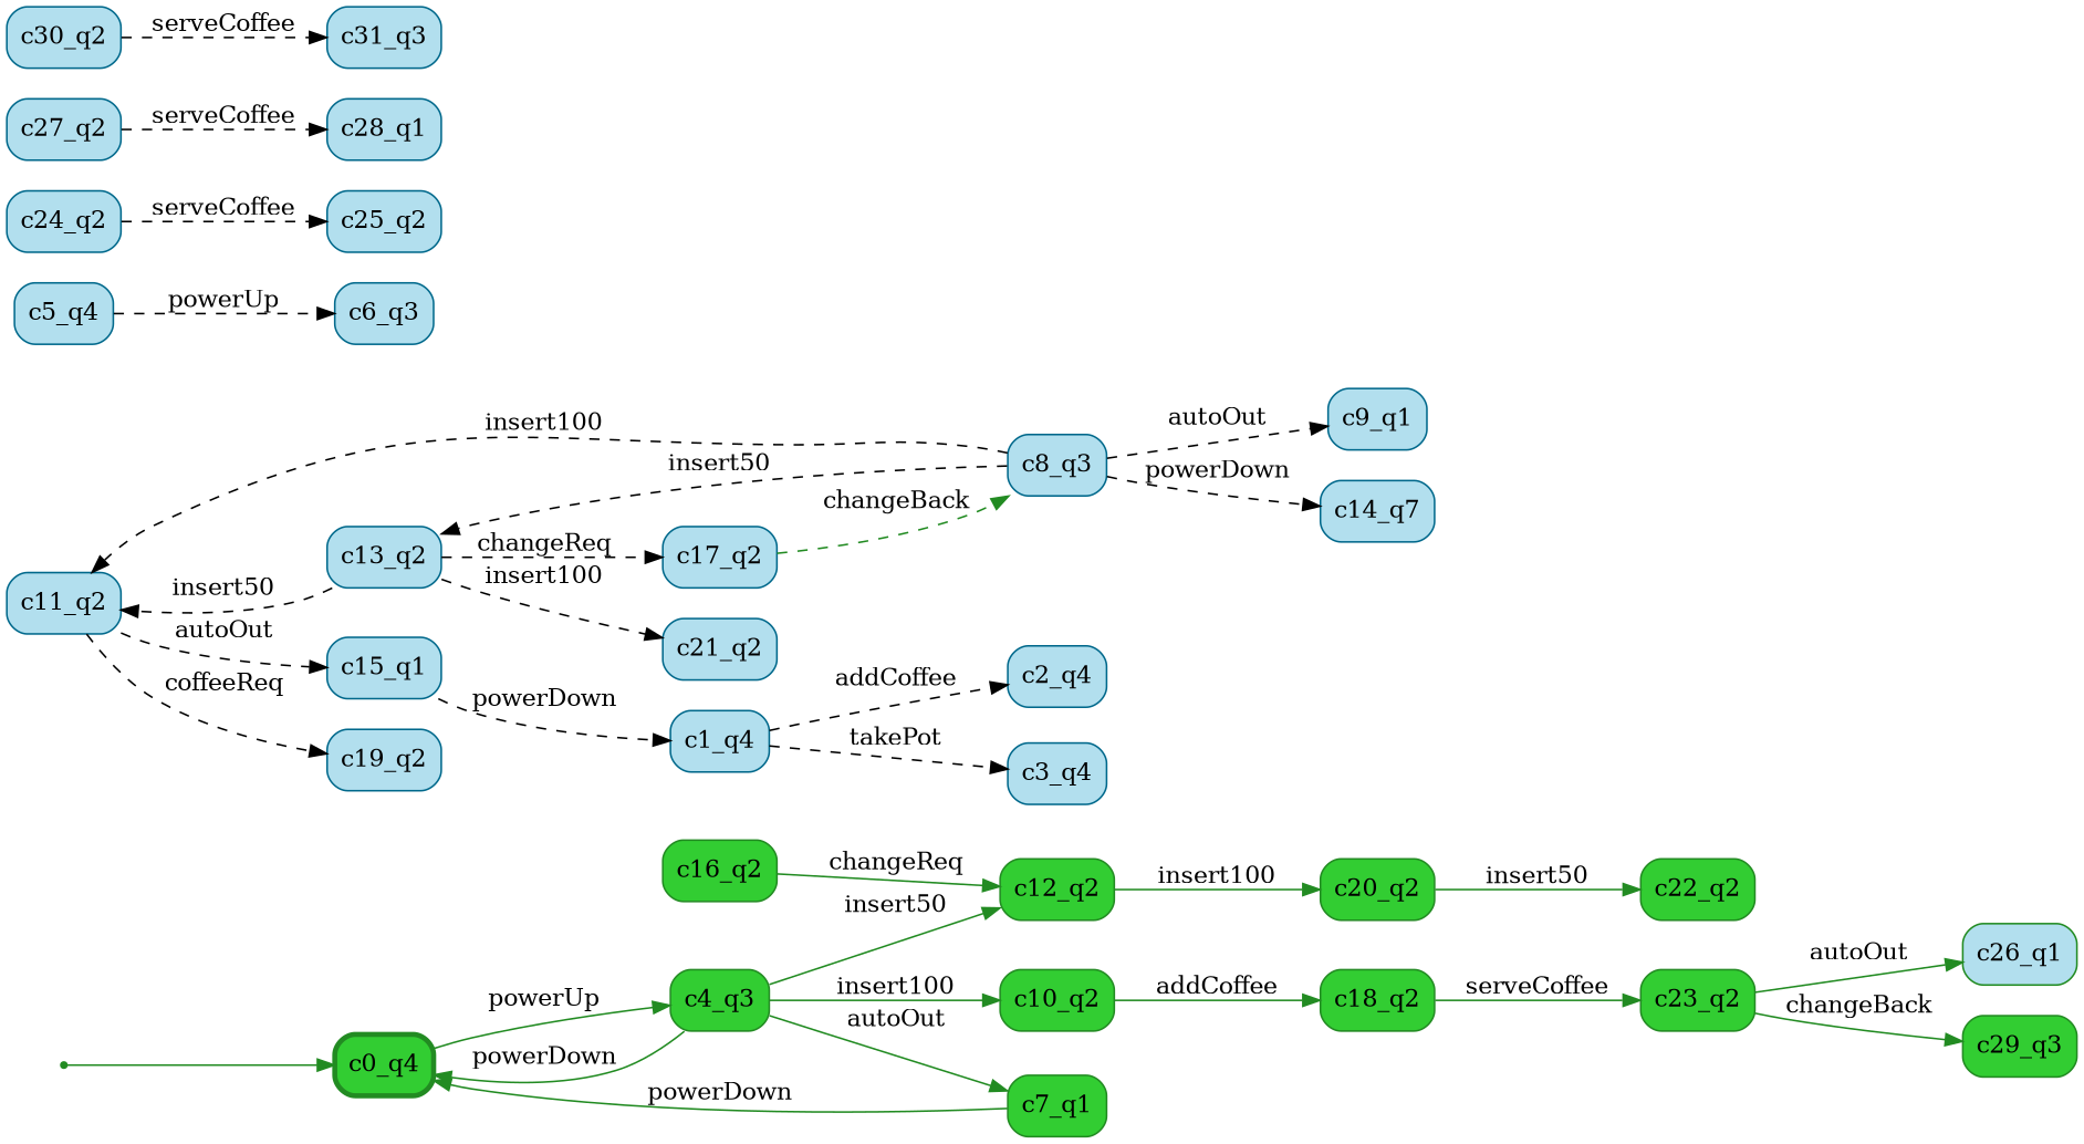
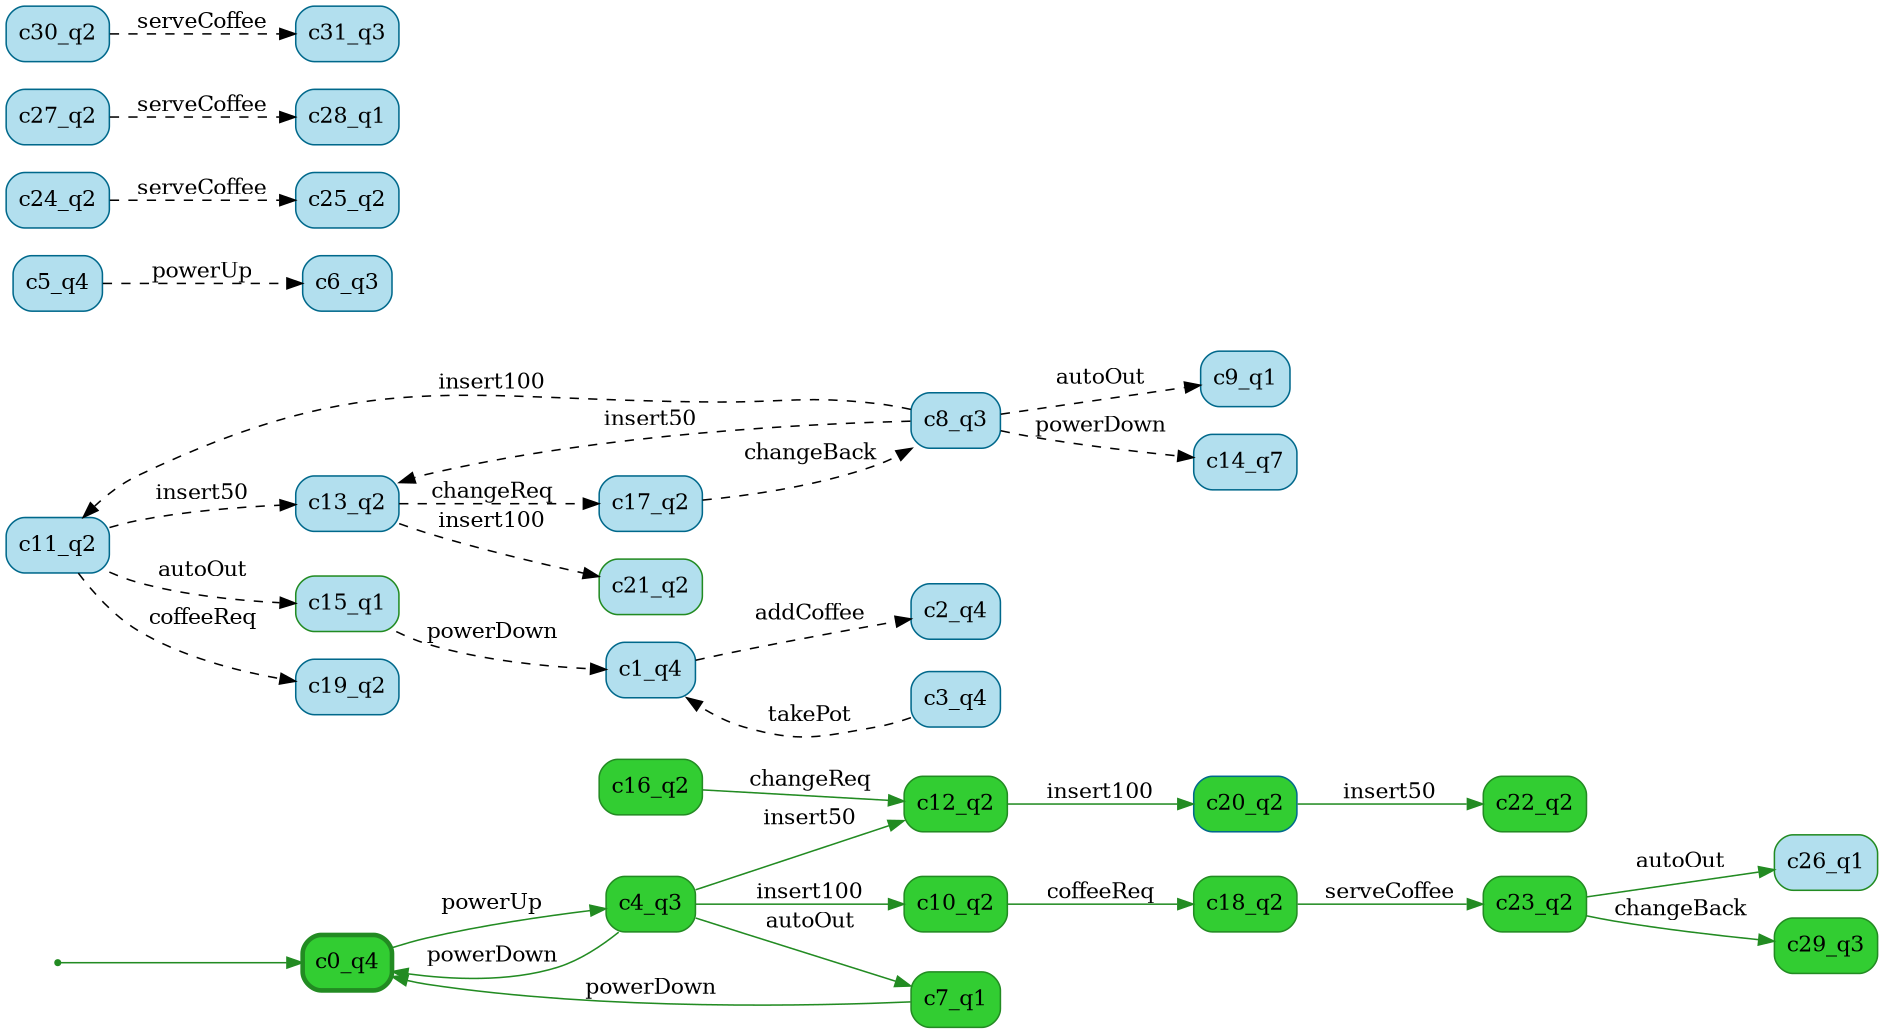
  digraph {
    rankdir=LR
    node [color=deepskyblue4 shape=box fillcolor=lightblue2 style="rounded, filled"]
    edge [color=black style=dashed]
    __invisible__ [color=forestgreen shape=point fillcolor="" style=""]
    n2 [color=forestgreen fillcolor=limegreen label=c0_q4 penwidth=3]
    n3 [color=forestgreen fillcolor=limegreen label=c4_q3]
    n4 [color=forestgreen fillcolor=limegreen label=c7_q1]
    n5 [color=forestgreen fillcolor=limegreen label=c10_q2]
    n6 [color=forestgreen fillcolor=limegreen label=c12_q2]
    n7 [color=forestgreen fillcolor=limegreen label=c18_q2]
-   n8 [color=forestgreen fillcolor=limegreen label=c20_q2]
+   n8 [fillcolor=limegreen label=c20_q2]
    n9 [color=forestgreen fillcolor=limegreen label=c23_q2]
    n10 [color=forestgreen label=c26_q1]
    n11 [color=forestgreen fillcolor=limegreen label=c29_q3]
    n12 [color=forestgreen fillcolor=limegreen label=c16_q2]
    n13 [color=forestgreen fillcolor=limegreen label=c22_q2]
    n14 [label=c1_q4]
    n15 [label=c2_q4]
    n16 [label=c3_q4]
    n17 [label=c5_q4]
    n18 [label=c6_q3]
    n19 [label=c8_q3]
    n20 [label=c9_q1]
    n21 [label=c11_q2]
    n22 [label=c13_q2]
    n23 [label=c14_q7]
-   n24 [label=c15_q1]
+   n24 [color=forestgreen label=c15_q1]
    n25 [label=c19_q2]
    n26 [label=c17_q2]
-   n27 [label=c21_q2]
+   n27 [color=forestgreen label=c21_q2]
    n28 [label=c24_q2]
    n29 [label=c25_q2]
    n30 [label=c27_q2]
    n31 [label=c28_q1]
    n32 [label=c30_q2]
    n33 [label=c31_q3]
    __invisible__ -> n2 [color=forestgreen style=""]
    n2 -> n3 [color=forestgreen label=powerUp style=""]
    n3 -> n2 [color=forestgreen label=powerDown style=""]
    n3 -> n4 [color=forestgreen label=autoOut style=""]
    n3 -> n5 [color=forestgreen label=insert100 style=""]
    n3 -> n6 [color=forestgreen label=insert50 style=""]
    n4 -> n2 [color=forestgreen label=powerDown style=""]
-   n5 -> n7 [color=forestgreen label=addCoffee style=""]
+   n5 -> n7 [color=forestgreen label=coffeeReq style=""]
    n6 -> n8 [color=forestgreen label=insert100 style=""]
    n7 -> n9 [color=forestgreen label=serveCoffee style=""]
    n8 -> n13 [color=forestgreen label=insert50 style=""]
    n9 -> n10 [color=forestgreen label=autoOut style=""]
    n9 -> n11 [color=forestgreen label=changeBack style=""]
    n12 -> n6 [color=forestgreen label=changeReq style=""]
    n14 -> n15 [label=addCoffee]
-   n14 -> n16 [label=takePot]
+   n16 -> n14 [label=takePot]
    n17 -> n18 [label=powerUp]
    n19 -> n20 [label=autoOut]
    n19 -> n21 [label=insert100]
    n19 -> n22 [label=insert50]
    n19 -> n23 [label=powerDown]
    n21 -> n24 [label=autoOut]
    n21 -> n25 [label=coffeeReq]
-   n22 -> n21 [label=insert50]
+   n21 -> n22 [label=insert50]
    n22 -> n26 [label=changeReq]
    n22 -> n27 [label=insert100]
    n24 -> n14 [label=powerDown]
-   n26 -> n19 [color=forestgreen label=changeBack]
+   n26 -> n19 [label=changeBack]
    n28 -> n29 [label=serveCoffee]
    n30 -> n31 [label=serveCoffee]
    n32 -> n33 [label=serveCoffee]
  }
